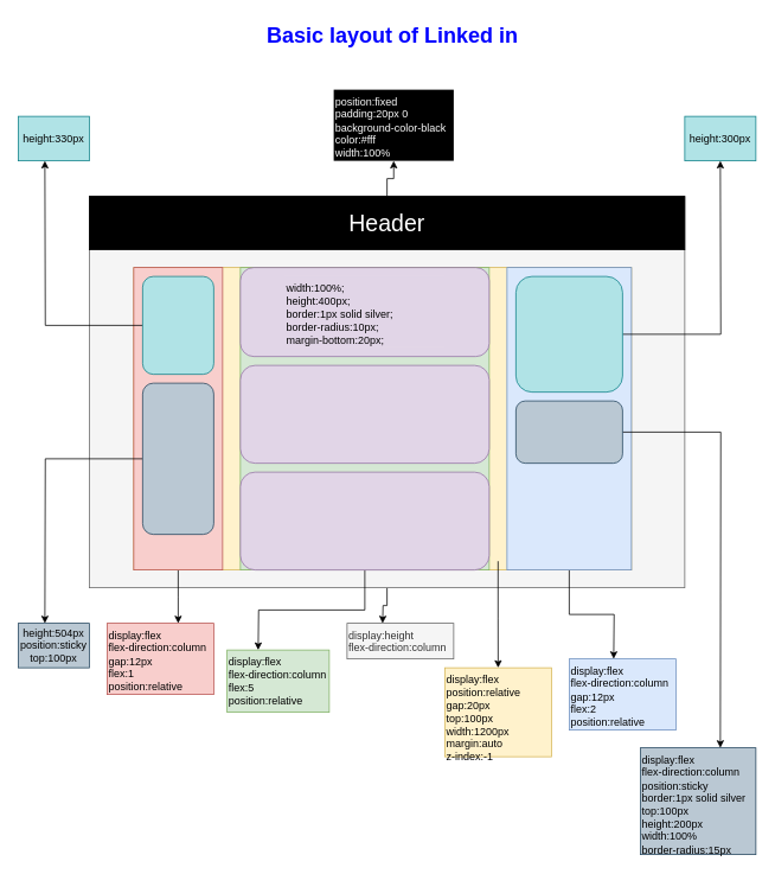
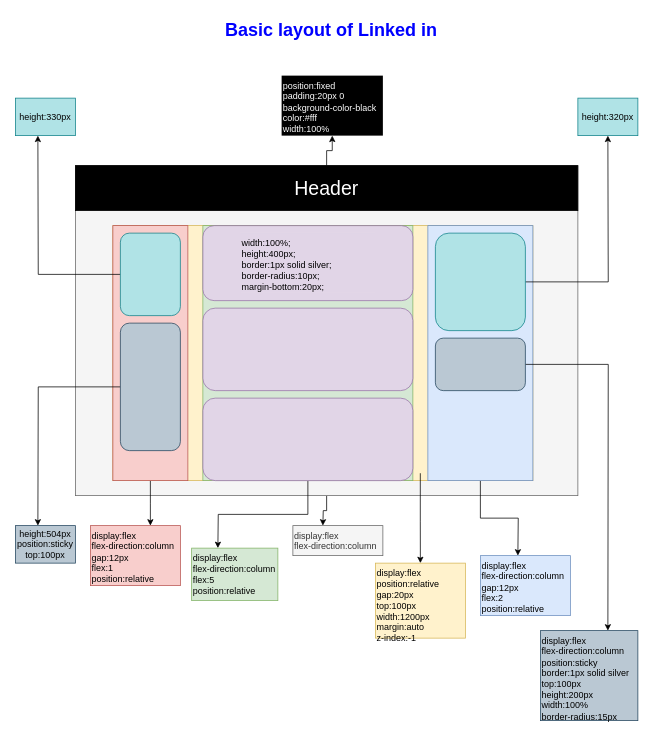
  <mxCell id="0" />
  <mxCell id="1" parent="0" />
  <mxCell id="2" style="edgeStyle=orthogonalEdgeStyle;rounded=0;orthogonalLoop=1;jettySize=auto;html=1;" edge="1" parent="1" source="3"><mxGeometry relative="1" as="geometry"><mxPoint x="430" y="700" as="targetPoint" /></mxGeometry></mxCell>
  <mxCell id="3" value="" style="rounded=0;whiteSpace=wrap;html=1;fillColor=#f5f5f5;strokeColor=#666666;fontColor=#333333;" vertex="1" parent="1"><mxGeometry x="100" y="220" width="670" height="440" as="geometry" /></mxCell>
- <mxCell id="4" value="display:height&lt;br&gt;flex-direction:column&lt;br&gt;" style="text;html=1;strokeColor=#666666;fillColor=#f5f5f5;align=left;verticalAlign=top;whiteSpace=wrap;rounded=0;horizontal=1;labelPosition=center;verticalLabelPosition=middle;fontColor=#333333;" vertex="1" parent="1"><mxGeometry x="390" y="700" width="120" height="40" as="geometry" /></mxCell>
+ <mxCell id="4" value="display:flex&lt;br&gt;flex-direction:column&lt;br&gt;" style="text;html=1;strokeColor=#666666;fillColor=#f5f5f5;align=left;verticalAlign=top;whiteSpace=wrap;rounded=0;horizontal=1;labelPosition=center;verticalLabelPosition=middle;fontColor=#333333;" vertex="1" parent="1"><mxGeometry x="390" y="700" width="120" height="40" as="geometry" /></mxCell>
  <mxCell id="5" value="&lt;b&gt;&lt;font style=&quot;font-size: 23px&quot; color=&quot;#ffffff&quot;&gt;Header&lt;/font&gt;&lt;/b&gt;" style="text;html=1;align=center;verticalAlign=middle;whiteSpace=wrap;rounded=0;" vertex="1" parent="1"><mxGeometry x="360" y="240" width="90" height="20" as="geometry" /></mxCell>
  <mxCell id="6" value="position:fixed&lt;br&gt;padding:20px 0&lt;br&gt;background-color-black&lt;br&gt;color:#fff&lt;br&gt;width:100%" style="text;html=1;align=left;verticalAlign=top;whiteSpace=wrap;rounded=0;horizontal=1;labelPosition=center;verticalLabelPosition=middle;fillColor=#000000;fontColor=#FFFFFF;" vertex="1" parent="1"><mxGeometry x="375" y="100" width="135" height="80" as="geometry" /></mxCell>
  <mxCell id="7" value="" style="rounded=0;whiteSpace=wrap;html=1;strokeColor=#d6b656;fillColor=#fff2cc;align=left;" vertex="1" parent="1"><mxGeometry x="150" y="300" width="560" height="340" as="geometry" /></mxCell>
  <mxCell id="8" style="edgeStyle=orthogonalEdgeStyle;rounded=0;orthogonalLoop=1;jettySize=auto;html=1;exitX=0.732;exitY=0.971;exitDx=0;exitDy=0;exitPerimeter=0;" edge="1" parent="1" source="7" target="9"><mxGeometry relative="1" as="geometry" /></mxCell>
  <mxCell id="9" value="display:flex&lt;br&gt;position:relative&lt;br&gt;gap:20px&lt;br&gt;top:100px&lt;br&gt;width:1200px&lt;br&gt;margin:auto&lt;br&gt;z-index:-1&lt;br&gt;" style="text;html=1;strokeColor=#d6b656;fillColor=#fff2cc;align=left;verticalAlign=top;whiteSpace=wrap;rounded=0;" vertex="1" parent="1"><mxGeometry x="500" y="750" width="120" height="100" as="geometry" /></mxCell>
  <mxCell id="10" style="edgeStyle=orthogonalEdgeStyle;rounded=0;orthogonalLoop=1;jettySize=auto;html=1;" edge="1" parent="1" source="11"><mxGeometry relative="1" as="geometry"><mxPoint x="200" y="700" as="targetPoint" /></mxGeometry></mxCell>
  <mxCell id="11" value="" style="rounded=0;whiteSpace=wrap;html=1;strokeColor=#b85450;fillColor=#f8cecc;align=left;" vertex="1" parent="1"><mxGeometry x="150" y="300" width="100" height="340" as="geometry" /></mxCell>
  <mxCell id="12" style="edgeStyle=orthogonalEdgeStyle;rounded=0;orthogonalLoop=1;jettySize=auto;html=1;fontColor=#FFFFFF;" edge="1" parent="1" source="13"><mxGeometry relative="1" as="geometry"><mxPoint x="690" y="740" as="targetPoint" /></mxGeometry></mxCell>
  <mxCell id="13" value="" style="rounded=0;whiteSpace=wrap;html=1;strokeColor=#6c8ebf;fillColor=#dae8fc;align=left;" vertex="1" parent="1"><mxGeometry x="570" y="300" width="140" height="340" as="geometry" /></mxCell>
  <mxCell id="14" value="" style="rounded=0;whiteSpace=wrap;html=1;strokeColor=#82b366;fillColor=#d5e8d4;align=left;" vertex="1" parent="1"><mxGeometry x="270" y="300" width="280" height="340" as="geometry" /></mxCell>
  <mxCell id="15" value="" style="rounded=1;whiteSpace=wrap;html=1;strokeColor=#9673a6;fillColor=#e1d5e7;align=left;" vertex="1" parent="1"><mxGeometry x="270" y="300" width="280" height="100" as="geometry" /></mxCell>
  <mxCell id="16" value="" style="rounded=1;whiteSpace=wrap;html=1;strokeColor=#9673a6;fillColor=#e1d5e7;align=left;" vertex="1" parent="1"><mxGeometry x="270" y="410" width="280" height="110" as="geometry" /></mxCell>
  <mxCell id="17" style="edgeStyle=orthogonalEdgeStyle;rounded=0;orthogonalLoop=1;jettySize=auto;html=1;fontColor=#FFFFFF;" edge="1" parent="1" source="18"><mxGeometry relative="1" as="geometry"><mxPoint x="290" y="730" as="targetPoint" /></mxGeometry></mxCell>
  <mxCell id="18" value="" style="rounded=1;whiteSpace=wrap;html=1;strokeColor=#9673a6;fillColor=#e1d5e7;align=left;" vertex="1" parent="1"><mxGeometry x="270" y="530" width="280" height="110" as="geometry" /></mxCell>
  <mxCell id="19" style="edgeStyle=orthogonalEdgeStyle;rounded=0;orthogonalLoop=1;jettySize=auto;html=1;fontColor=#FFFFFF;" edge="1" parent="1" source="20"><mxGeometry relative="1" as="geometry"><mxPoint x="50" y="180" as="targetPoint" /></mxGeometry></mxCell>
  <mxCell id="20" value="" style="rounded=1;whiteSpace=wrap;html=1;strokeColor=#0e8088;fillColor=#b0e3e6;align=left;" vertex="1" parent="1"><mxGeometry x="160" y="310" width="80" height="110" as="geometry" /></mxCell>
  <mxCell id="21" style="edgeStyle=orthogonalEdgeStyle;rounded=0;orthogonalLoop=1;jettySize=auto;html=1;fontColor=#FFFFFF;" edge="1" parent="1" source="22"><mxGeometry relative="1" as="geometry"><mxPoint x="50" y="700" as="targetPoint" /></mxGeometry></mxCell>
  <mxCell id="22" value="" style="rounded=1;whiteSpace=wrap;html=1;strokeColor=#23445d;fillColor=#bac8d3;align=left;" vertex="1" parent="1"><mxGeometry x="160" y="430" width="80" height="170" as="geometry" /></mxCell>
  <mxCell id="23" style="edgeStyle=orthogonalEdgeStyle;rounded=0;orthogonalLoop=1;jettySize=auto;html=1;fontColor=#FFFFFF;" edge="1" parent="1" source="24"><mxGeometry relative="1" as="geometry"><mxPoint x="810" y="180" as="targetPoint" /></mxGeometry></mxCell>
  <mxCell id="24" value="" style="rounded=1;whiteSpace=wrap;html=1;strokeColor=#0e8088;fillColor=#b0e3e6;align=left;" vertex="1" parent="1"><mxGeometry x="580" y="310" width="120" height="130" as="geometry" /></mxCell>
  <mxCell id="25" style="edgeStyle=orthogonalEdgeStyle;rounded=0;orthogonalLoop=1;jettySize=auto;html=1;fontColor=#FFFFFF;" edge="1" parent="1" source="26"><mxGeometry relative="1" as="geometry"><mxPoint x="810" y="840" as="targetPoint" /></mxGeometry></mxCell>
  <mxCell id="26" value="" style="rounded=1;whiteSpace=wrap;html=1;strokeColor=#23445d;fillColor=#bac8d3;align=left;" vertex="1" parent="1"><mxGeometry x="580" y="450" width="120" height="70" as="geometry" /></mxCell>
  <mxCell id="27" style="edgeStyle=orthogonalEdgeStyle;rounded=0;orthogonalLoop=1;jettySize=auto;html=1;fontColor=#FFFFFF;" edge="1" parent="1" source="28" target="6"><mxGeometry relative="1" as="geometry" /></mxCell>
  <mxCell id="28" value="&lt;font style=&quot;font-size: 26px&quot;&gt;Header&lt;/font&gt;" style="rounded=0;whiteSpace=wrap;html=1;strokeColor=#000000;align=center;fillColor=#000000;fontColor=#FFFFFF;" vertex="1" parent="1"><mxGeometry x="100" y="220" width="670" height="60" as="geometry" /></mxCell>
  <mxCell id="29" value="width:100%;&lt;br&gt;height:400px;&lt;br&gt;border:1px solid silver;&lt;br&gt;border-radius:10px;&lt;br&gt;margin-bottom:20px;" style="text;html=1;align=left;verticalAlign=top;whiteSpace=wrap;rounded=0;fillColor=#e1d5e7;strokeColor=#E1D5E7;" vertex="1" parent="1"><mxGeometry x="320" y="310" width="180" height="80" as="geometry" /></mxCell>
  <mxCell id="30" value="display:flex&lt;br&gt;flex-direction:column&lt;br&gt;gap:12px&lt;br&gt;flex:1&lt;br&gt;position:relative" style="text;html=1;strokeColor=#b85450;fillColor=#f8cecc;align=left;verticalAlign=top;whiteSpace=wrap;rounded=0;horizontal=1;labelPosition=center;verticalLabelPosition=middle;" vertex="1" parent="1"><mxGeometry x="120" y="700" width="120" height="80" as="geometry" /></mxCell>
  <mxCell id="31" value="display:flex&lt;br&gt;flex-direction:column&lt;br&gt;flex:5&lt;br&gt;position:relative" style="text;html=1;strokeColor=#82b366;fillColor=#d5e8d4;align=left;verticalAlign=top;whiteSpace=wrap;rounded=0;horizontal=1;labelPosition=center;verticalLabelPosition=middle;" vertex="1" parent="1"><mxGeometry x="255" y="730" width="115" height="70" as="geometry" /></mxCell>
  <mxCell id="32" value="display:flex&lt;br&gt;flex-direction:column&lt;br&gt;gap:12px&lt;br&gt;flex:2&lt;br&gt;position:relative" style="text;html=1;strokeColor=#6c8ebf;fillColor=#dae8fc;align=left;verticalAlign=top;whiteSpace=wrap;rounded=0;horizontal=1;labelPosition=center;verticalLabelPosition=middle;" vertex="1" parent="1"><mxGeometry x="640" y="740" width="120" height="80" as="geometry" /></mxCell>
  <mxCell id="33" value="display:flex&lt;br&gt;flex-direction:column&lt;br&gt;position:sticky&lt;br&gt;border:1px solid silver&lt;br&gt;top:100px&lt;br&gt;height:200px&lt;br&gt;width:100%&lt;br&gt;border-radius:15px&lt;br&gt;" style="text;html=1;align=left;verticalAlign=top;whiteSpace=wrap;rounded=0;fillColor=#bac8d3;strokeColor=#23445d;" vertex="1" parent="1"><mxGeometry x="720" y="840" width="130" height="120" as="geometry" /></mxCell>
- <mxCell id="34" value="height:300px" style="text;html=1;strokeColor=#0e8088;fillColor=#b0e3e6;align=center;verticalAlign=middle;whiteSpace=wrap;rounded=0;" vertex="1" parent="1"><mxGeometry x="770" y="130" width="80" height="50" as="geometry" /></mxCell>
+ <mxCell id="34" value="height:320px" style="text;html=1;strokeColor=#0e8088;fillColor=#b0e3e6;align=center;verticalAlign=middle;whiteSpace=wrap;rounded=0;" vertex="1" parent="1"><mxGeometry x="770" y="130" width="80" height="50" as="geometry" /></mxCell>
  <mxCell id="35" value="height:330px" style="text;html=1;strokeColor=#0e8088;fillColor=#b0e3e6;align=center;verticalAlign=middle;whiteSpace=wrap;rounded=0;" vertex="1" parent="1"><mxGeometry x="20" y="130" width="80" height="50" as="geometry" /></mxCell>
  <mxCell id="36" value="height:504px&lt;br&gt;position:sticky&lt;br&gt;top:100px" style="text;html=1;strokeColor=#23445d;fillColor=#bac8d3;align=center;verticalAlign=middle;whiteSpace=wrap;rounded=0;" vertex="1" parent="1"><mxGeometry x="20" y="700" width="80" height="50" as="geometry" /></mxCell>
  <mxCell id="37" value="&lt;h1&gt;Basic layout of Linked in&lt;/h1&gt;" style="text;html=1;spacing=5;spacingTop=-20;whiteSpace=wrap;overflow=hidden;rounded=0;align=left;fontColor=#0000FF;" vertex="1" parent="1"><mxGeometry x="295" y="20" width="300" height="40" as="geometry" /></mxCell>
